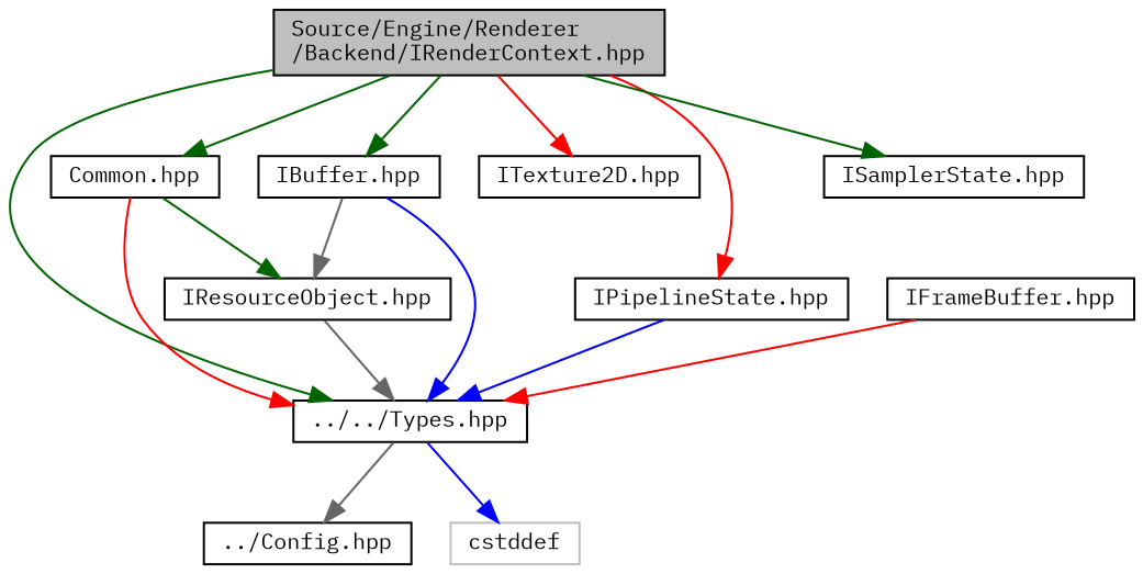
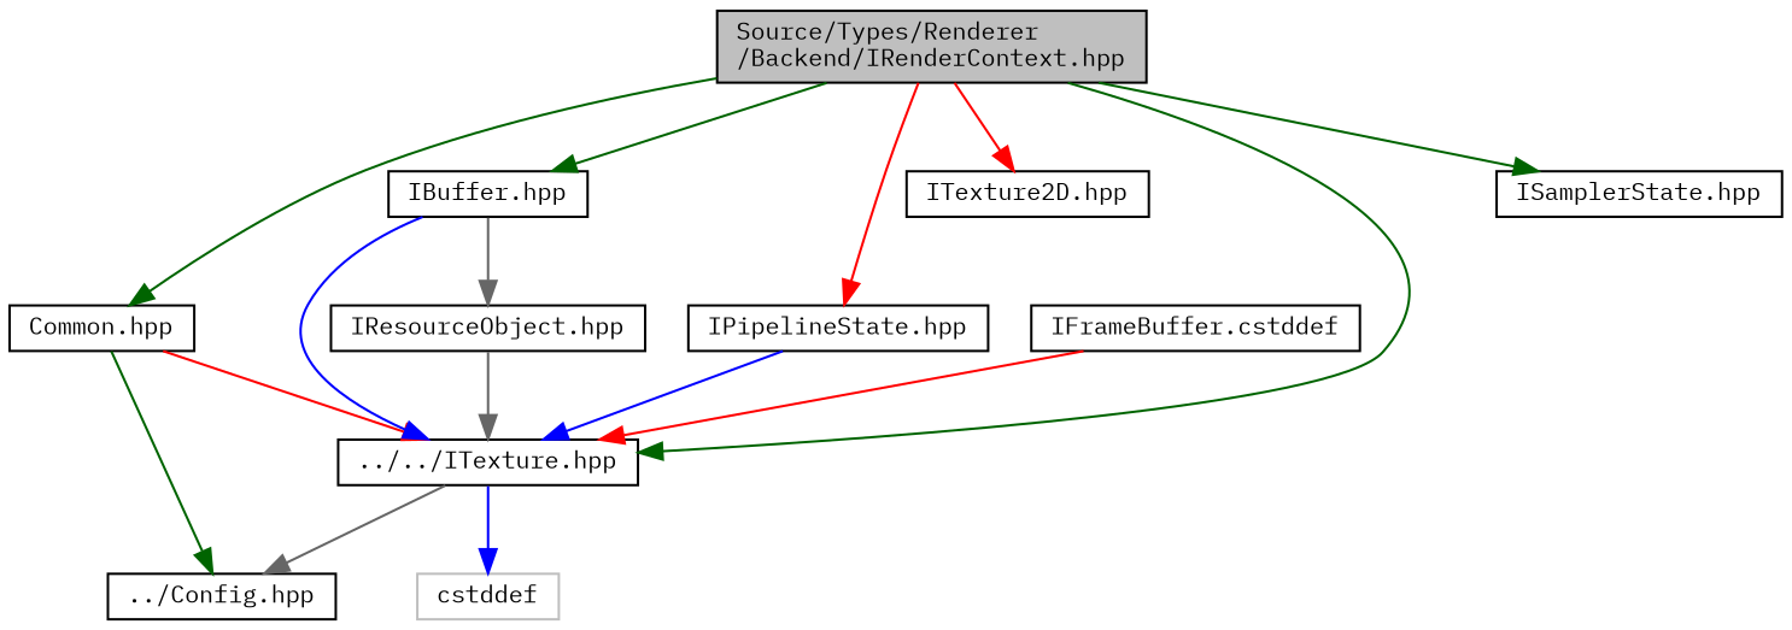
  digraph {
    fontname="IBM Plex Mono"
    node [color=black fillcolor=white fontname="IBM Plex Mono" fontsize=10 shape=record style=filled]
    edge [color=darkgreen fontname="IBM Plex Mono" fontsize=10 labelfontname=Helvetica labelfontsize=10 style=solid]
-   n1 [fillcolor=grey75 fontcolor=black height=0.2 label="Source/Engine/Renderer\l/Backend/IRenderContext.hpp" width=0.4]
-   n2 [height=0.2 label="../../Types.hpp" width=0.4]
+   n1 [fillcolor=grey75 fontcolor=black height=0.2 label="Source/Types/Renderer\l/Backend/IRenderContext.hpp" width=0.4]
+   n2 [height=0.2 label="../../ITexture.hpp" width=0.4]
    n3 [height=0.2 label="Common.hpp" width=0.4]
    n4 [height=0.2 label="IBuffer.hpp" width=0.4]
    n5 [height=0.2 label="ITexture2D.hpp" width=0.4]
    n6 [height=0.2 label="IPipelineState.hpp" width=0.4]
    n7 [height=0.2 label="ISamplerState.hpp" width=0.4]
    n8 [height=0.2 label="../Config.hpp" width=0.4]
    n9 [color=grey75 height=0.2 label=cstddef width=0.4]
    n10 [height=0.2 label="IResourceObject.hpp" width=0.4]
-   n11 [height=0.2 label="IFrameBuffer.hpp" width=0.4]
+   n11 [height=0.2 label="IFrameBuffer.cstddef" width=0.4]
    n1 -> n2
    n1 -> n3
    n1 -> n4
    n1 -> n5 [color=red]
    n1 -> n6 [color=red]
    n1 -> n7
    n2 -> n8 [color=gray40]
    n2 -> n9 [color=blue]
    n3 -> n2 [color=red]
-   n3 -> n10
+   n3 -> n8
    n4 -> n2 [color=blue]
    n4 -> n10 [color=gray40]
    n6 -> n2 [color=blue]
    n10 -> n2 [color=gray40]
    n11 -> n2 [color=red]
  }
